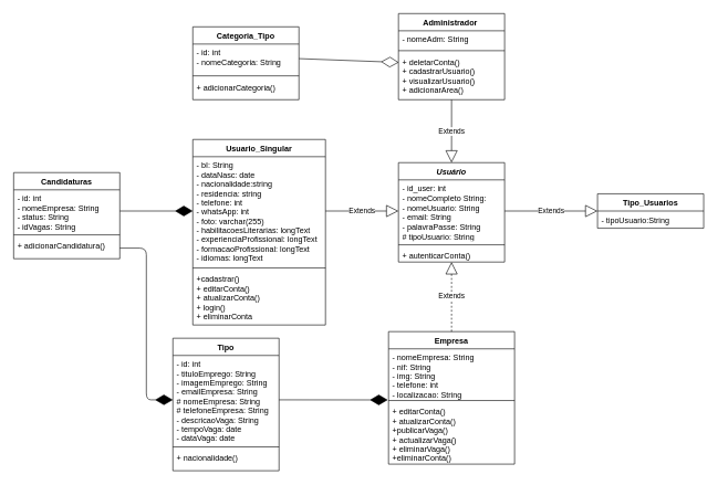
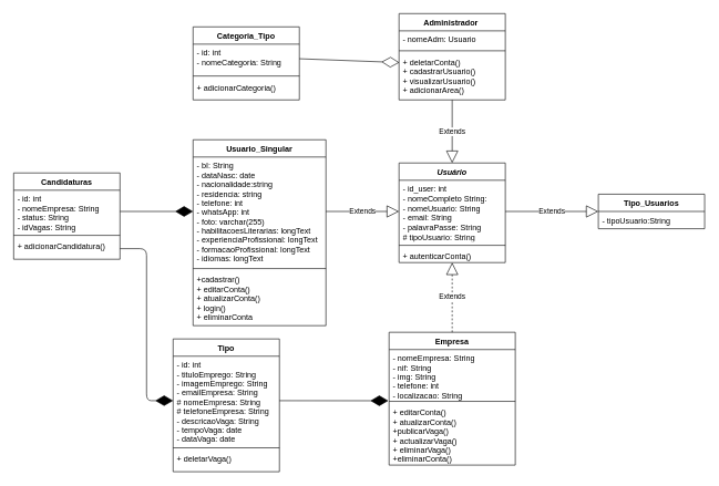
  <mxCell id="0" />
  <mxCell id="1" parent="0" />
  <mxCell id="2" value="Usuario_Singular" style="swimlane;fontStyle=1;align=center;verticalAlign=top;childLayout=stackLayout;horizontal=1;startSize=26;horizontalStack=0;resizeParent=1;resizeParentMax=0;resizeLast=0;collapsible=1;marginBottom=0;" parent="1" vertex="1"><mxGeometry x="290" y="210" width="200" height="280" as="geometry" /></mxCell>
  <mxCell id="3" value="- bI: String&#10;- dataNasc: date&#10;- nacionalidade:string&#10;- residencia: string&#10;- telefone: int&#10;- whatsApp: int&#10;- foto: varchar(255)&#10;- habilitacoesLiterarias: longText&#10;- experienciaProfissional: longText&#10;- formacaoProfissional: longText&#10;- idiomas: longText" style="text;strokeColor=none;fillColor=none;align=left;verticalAlign=top;spacingLeft=4;spacingRight=4;overflow=hidden;rotatable=0;points=[[0,0.5],[1,0.5]];portConstraint=eastwest;" parent="2" vertex="1"><mxGeometry y="26" width="200" height="164" as="geometry" /></mxCell>
  <mxCell id="4" value="" style="line;strokeWidth=1;fillColor=none;align=left;verticalAlign=middle;spacingTop=-1;spacingLeft=3;spacingRight=3;rotatable=0;labelPosition=right;points=[];portConstraint=eastwest;" parent="2" vertex="1"><mxGeometry y="190" width="200" height="8" as="geometry" /></mxCell>
  <mxCell id="5" value="+cadastrar()&#10;+ editarConta()&#10;+ atualizarConta()&#10;+ login()&#10;+ eliminarConta&#10;" style="text;strokeColor=none;fillColor=none;align=left;verticalAlign=top;spacingLeft=4;spacingRight=4;overflow=hidden;rotatable=0;points=[[0,0.5],[1,0.5]];portConstraint=eastwest;" parent="2" vertex="1"><mxGeometry y="198" width="200" height="82" as="geometry" /></mxCell>
  <mxCell id="6" value="Administrador " style="swimlane;fontStyle=1;align=center;verticalAlign=top;childLayout=stackLayout;horizontal=1;startSize=26;horizontalStack=0;resizeParent=1;resizeParentMax=0;resizeLast=0;collapsible=1;marginBottom=0;" parent="1" vertex="1"><mxGeometry x="600" y="20" width="160" height="130" as="geometry" /></mxCell>
- <mxCell id="7" value="- nomeAdm: String" style="text;strokeColor=none;fillColor=none;align=left;verticalAlign=top;spacingLeft=4;spacingRight=4;overflow=hidden;rotatable=0;points=[[0,0.5],[1,0.5]];portConstraint=eastwest;" parent="6" vertex="1"><mxGeometry y="26" width="160" height="26" as="geometry" /></mxCell>
+ <mxCell id="7" value="- nomeAdm: Usuario" style="text;strokeColor=none;fillColor=none;align=left;verticalAlign=top;spacingLeft=4;spacingRight=4;overflow=hidden;rotatable=0;points=[[0,0.5],[1,0.5]];portConstraint=eastwest;" parent="6" vertex="1"><mxGeometry y="26" width="160" height="26" as="geometry" /></mxCell>
  <mxCell id="8" value="" style="line;strokeWidth=1;fillColor=none;align=left;verticalAlign=middle;spacingTop=-1;spacingLeft=3;spacingRight=3;rotatable=0;labelPosition=right;points=[];portConstraint=eastwest;" parent="6" vertex="1"><mxGeometry y="52" width="160" height="8" as="geometry" /></mxCell>
  <mxCell id="9" value="+ deletarConta()&#10;+ cadastrarUsuario()&#10;+ visualizarUsuario()&#10;+ adicionarArea()" style="text;strokeColor=none;fillColor=none;align=left;verticalAlign=top;spacingLeft=4;spacingRight=4;overflow=hidden;rotatable=0;points=[[0,0.5],[1,0.5]];portConstraint=eastwest;" parent="6" vertex="1"><mxGeometry y="60" width="160" height="70" as="geometry" /></mxCell>
  <mxCell id="10" value="Empresa" style="swimlane;fontStyle=1;align=center;verticalAlign=top;childLayout=stackLayout;horizontal=1;startSize=26;horizontalStack=0;resizeParent=1;resizeParentMax=0;resizeLast=0;collapsible=1;marginBottom=0;" parent="1" vertex="1"><mxGeometry x="585" y="500" width="190" height="200" as="geometry" /></mxCell>
  <mxCell id="11" value="- nomeEmpresa: String&#10;- nif: String&#10;- img: String&#10;- telefone: int&#10;- localizacao: String" style="text;strokeColor=none;fillColor=none;align=left;verticalAlign=top;spacingLeft=4;spacingRight=4;overflow=hidden;rotatable=0;points=[[0,0.5],[1,0.5]];portConstraint=eastwest;" parent="10" vertex="1"><mxGeometry y="26" width="190" height="74" as="geometry" /></mxCell>
  <mxCell id="12" value="" style="line;strokeWidth=1;fillColor=none;align=left;verticalAlign=middle;spacingTop=-1;spacingLeft=3;spacingRight=3;rotatable=0;labelPosition=right;points=[];portConstraint=eastwest;" parent="10" vertex="1"><mxGeometry y="100" width="190" height="8" as="geometry" /></mxCell>
  <mxCell id="13" value="+ editarConta()&#10;+ atualizarConta()&#10;+publicarVaga()&#10;+ actualizarVaga()&#10;+ eliminarVaga()&#10;+eliminarConta()&#10;" style="text;strokeColor=none;fillColor=none;align=left;verticalAlign=top;spacingLeft=4;spacingRight=4;overflow=hidden;rotatable=0;points=[[0,0.5],[1,0.5]];portConstraint=eastwest;" parent="10" vertex="1"><mxGeometry y="108" width="190" height="92" as="geometry" /></mxCell>
  <mxCell id="14" value="Usuário" style="swimlane;fontStyle=3;align=center;verticalAlign=top;childLayout=stackLayout;horizontal=1;startSize=26;horizontalStack=0;resizeParent=1;resizeParentMax=0;resizeLast=0;collapsible=1;marginBottom=0;" parent="1" vertex="1"><mxGeometry x="600" y="245" width="160" height="150" as="geometry" /></mxCell>
  <mxCell id="15" value="- id_user: int&lt;br&gt;- nomeCompleto String:&lt;br&gt;- nomeUsuario: String&lt;br&gt;- email: String&lt;br&gt;- palavraPasse: String&lt;br&gt;# tipoUsuario: String" style="text;strokeColor=none;fillColor=none;align=left;verticalAlign=top;spacingLeft=4;spacingRight=4;overflow=hidden;rotatable=0;points=[[0,0.5],[1,0.5]];portConstraint=eastwest;html=1;" parent="14" vertex="1"><mxGeometry y="26" width="160" height="94" as="geometry" /></mxCell>
  <mxCell id="16" value="" style="line;strokeWidth=1;fillColor=none;align=left;verticalAlign=middle;spacingTop=-1;spacingLeft=3;spacingRight=3;rotatable=0;labelPosition=right;points=[];portConstraint=eastwest;" parent="14" vertex="1"><mxGeometry y="120" width="160" height="8" as="geometry" /></mxCell>
  <mxCell id="17" value="+ autenticarConta()" style="text;strokeColor=none;fillColor=none;align=left;verticalAlign=top;spacingLeft=4;spacingRight=4;overflow=hidden;rotatable=0;points=[[0,0.5],[1,0.5]];portConstraint=eastwest;" parent="14" vertex="1"><mxGeometry y="128" width="160" height="22" as="geometry" /></mxCell>
  <mxCell id="18" value="Tipo" style="swimlane;fontStyle=1;align=center;verticalAlign=top;childLayout=stackLayout;horizontal=1;startSize=26;horizontalStack=0;resizeParent=1;resizeParentMax=0;resizeLast=0;collapsible=1;marginBottom=0;" parent="1" vertex="1"><mxGeometry x="260" y="510" width="160" height="200" as="geometry" /></mxCell>
  <mxCell id="19" value="- id: int&#10;- tituloEmprego: String&#10;- imagemEmprego: String&#10;- emailEmpresa: String&#10;# nomeEmpresa: String&#10;# telefoneEmpresa: String&#10;- descricaoVaga: String&#10;- tempoVaga: date&#10;- dataVaga: date&#10;" style="text;strokeColor=none;fillColor=none;align=left;verticalAlign=top;spacingLeft=4;spacingRight=4;overflow=hidden;rotatable=0;points=[[0,0.5],[1,0.5]];portConstraint=eastwest;" parent="18" vertex="1"><mxGeometry y="26" width="160" height="134" as="geometry" /></mxCell>
  <mxCell id="20" value="" style="line;strokeWidth=1;fillColor=none;align=left;verticalAlign=middle;spacingTop=-1;spacingLeft=3;spacingRight=3;rotatable=0;labelPosition=right;points=[];portConstraint=eastwest;" parent="18" vertex="1"><mxGeometry y="160" width="160" height="8" as="geometry" /></mxCell>
- <mxCell id="21" value="+ nacionalidade()" style="text;strokeColor=none;fillColor=none;align=left;verticalAlign=top;spacingLeft=4;spacingRight=4;overflow=hidden;rotatable=0;points=[[0,0.5],[1,0.5]];portConstraint=eastwest;" parent="18" vertex="1"><mxGeometry y="168" width="160" height="32" as="geometry" /></mxCell>
+ <mxCell id="21" value="+ deletarVaga()" style="text;strokeColor=none;fillColor=none;align=left;verticalAlign=top;spacingLeft=4;spacingRight=4;overflow=hidden;rotatable=0;points=[[0,0.5],[1,0.5]];portConstraint=eastwest;" parent="18" vertex="1"><mxGeometry y="168" width="160" height="32" as="geometry" /></mxCell>
  <mxCell id="22" value="Tipo_Usuarios" style="swimlane;fontStyle=1;align=center;verticalAlign=top;childLayout=stackLayout;horizontal=1;startSize=26;horizontalStack=0;resizeParent=1;resizeParentMax=0;resizeLast=0;collapsible=1;marginBottom=0;" parent="1" vertex="1"><mxGeometry x="900" y="292" width="160" height="52" as="geometry" /></mxCell>
  <mxCell id="23" value="- tipoUsuario:String" style="text;strokeColor=none;fillColor=none;align=left;verticalAlign=top;spacingLeft=4;spacingRight=4;overflow=hidden;rotatable=0;points=[[0,0.5],[1,0.5]];portConstraint=eastwest;" parent="22" vertex="1"><mxGeometry y="26" width="160" height="26" as="geometry" /></mxCell>
  <mxCell id="24" value="Candidaturas" style="swimlane;fontStyle=1;align=center;verticalAlign=top;childLayout=stackLayout;horizontal=1;startSize=26;horizontalStack=0;resizeParent=1;resizeParentMax=0;resizeLast=0;collapsible=1;marginBottom=0;" parent="1" vertex="1"><mxGeometry x="20" y="260" width="160" height="130" as="geometry" /></mxCell>
  <mxCell id="25" value="- id: int&#10;- nomeEmpresa: String&#10;- status: String&#10;- idVagas: String&#10;" style="text;strokeColor=none;fillColor=none;align=left;verticalAlign=top;spacingLeft=4;spacingRight=4;overflow=hidden;rotatable=0;points=[[0,0.5],[1,0.5]];portConstraint=eastwest;" parent="24" vertex="1"><mxGeometry y="26" width="160" height="64" as="geometry" /></mxCell>
  <mxCell id="26" value="" style="line;strokeWidth=1;fillColor=none;align=left;verticalAlign=middle;spacingTop=-1;spacingLeft=3;spacingRight=3;rotatable=0;labelPosition=right;points=[];portConstraint=eastwest;" parent="24" vertex="1"><mxGeometry y="90" width="160" height="8" as="geometry" /></mxCell>
  <mxCell id="27" value="+ adicionarCandidatura()" style="text;strokeColor=none;fillColor=none;align=left;verticalAlign=top;spacingLeft=4;spacingRight=4;overflow=hidden;rotatable=0;points=[[0,0.5],[1,0.5]];portConstraint=eastwest;" parent="24" vertex="1"><mxGeometry y="98" width="160" height="32" as="geometry" /></mxCell>
  <mxCell id="28" value="Categoria_Tipo" style="swimlane;fontStyle=1;align=center;verticalAlign=top;childLayout=stackLayout;horizontal=1;startSize=26;horizontalStack=0;resizeParent=1;resizeParentMax=0;resizeLast=0;collapsible=1;marginBottom=0;" parent="1" vertex="1"><mxGeometry x="290" y="40" width="160" height="110" as="geometry" /></mxCell>
  <mxCell id="29" value="- id: int&#10;- nomeCategoria: String" style="text;strokeColor=none;fillColor=none;align=left;verticalAlign=top;spacingLeft=4;spacingRight=4;overflow=hidden;rotatable=0;points=[[0,0.5],[1,0.5]];portConstraint=eastwest;" parent="28" vertex="1"><mxGeometry y="26" width="160" height="44" as="geometry" /></mxCell>
  <mxCell id="30" value="" style="line;strokeWidth=1;fillColor=none;align=left;verticalAlign=middle;spacingTop=-1;spacingLeft=3;spacingRight=3;rotatable=0;labelPosition=right;points=[];portConstraint=eastwest;" parent="28" vertex="1"><mxGeometry y="70" width="160" height="8" as="geometry" /></mxCell>
  <mxCell id="31" value="+ adicionarCategoria()" style="text;strokeColor=none;fillColor=none;align=left;verticalAlign=top;spacingLeft=4;spacingRight=4;overflow=hidden;rotatable=0;points=[[0,0.5],[1,0.5]];portConstraint=eastwest;" parent="28" vertex="1"><mxGeometry y="78" width="160" height="32" as="geometry" /></mxCell>
  <mxCell id="32" value="" style="endArrow=diamondThin;endFill=1;endSize=24;html=1;entryX=0;entryY=0.5;entryDx=0;entryDy=0;exitX=1;exitY=0.5;exitDx=0;exitDy=0;" parent="1" source="25" target="3" edge="1"><mxGeometry width="160" relative="1" as="geometry"><mxPoint x="600" y="500" as="sourcePoint" /><mxPoint x="760" y="500" as="targetPoint" /></mxGeometry></mxCell>
  <mxCell id="33" value="Extends" style="endArrow=block;endSize=16;endFill=0;html=1;exitX=1;exitY=0.5;exitDx=0;exitDy=0;entryX=0;entryY=0.5;entryDx=0;entryDy=0;" edge="1" parent="1" source="15" target="22"><mxGeometry width="160" relative="1" as="geometry"><mxPoint x="420" y="310" as="sourcePoint" /><mxPoint x="580" y="310" as="targetPoint" /></mxGeometry></mxCell>
  <mxCell id="34" value="Extends" style="endArrow=block;endSize=16;endFill=0;html=1;exitX=1;exitY=0.5;exitDx=0;exitDy=0;entryX=0;entryY=0.5;entryDx=0;entryDy=0;" edge="1" parent="1" source="3" target="15"><mxGeometry width="160" relative="1" as="geometry"><mxPoint x="470" y="328" as="sourcePoint" /><mxPoint x="610" y="328" as="targetPoint" /></mxGeometry></mxCell>
  <mxCell id="35" value="Extends" style="endArrow=block;endSize=16;endFill=0;html=1;exitX=0.5;exitY=0;exitDx=0;exitDy=0;dashed=1;" edge="1" parent="1" source="10" target="17"><mxGeometry width="160" relative="1" as="geometry"><mxPoint x="420" y="310" as="sourcePoint" /><mxPoint x="580" y="310" as="targetPoint" /></mxGeometry></mxCell>
  <mxCell id="36" value="Extends" style="endArrow=block;endSize=16;endFill=0;html=1;entryX=0.5;entryY=0;entryDx=0;entryDy=0;" edge="1" parent="1" target="14"><mxGeometry width="160" relative="1" as="geometry"><mxPoint x="680" y="150" as="sourcePoint" /><mxPoint x="690" y="405" as="targetPoint" /></mxGeometry></mxCell>
  <mxCell id="37" value="" style="endArrow=diamondThin;endFill=0;endSize=24;html=1;exitX=1;exitY=0.5;exitDx=0;exitDy=0;entryX=0.003;entryY=0.196;entryDx=0;entryDy=0;entryPerimeter=0;" edge="1" parent="1" source="29" target="9"><mxGeometry width="160" relative="1" as="geometry"><mxPoint x="420" y="310" as="sourcePoint" /><mxPoint x="580" y="310" as="targetPoint" /></mxGeometry></mxCell>
  <mxCell id="38" value="" style="endArrow=diamondThin;endFill=1;endSize=24;html=1;entryX=-0.006;entryY=1.042;entryDx=0;entryDy=0;exitX=1;exitY=0.5;exitDx=0;exitDy=0;entryPerimeter=0;" edge="1" parent="1" source="19" target="11"><mxGeometry width="160" relative="1" as="geometry"><mxPoint x="420" y="330" as="sourcePoint" /><mxPoint x="580" y="330" as="targetPoint" /></mxGeometry></mxCell>
  <mxCell id="39" value="" style="endArrow=diamondThin;endFill=1;endSize=24;html=1;entryX=0;entryY=0.5;entryDx=0;entryDy=0;exitX=1;exitY=0.5;exitDx=0;exitDy=0;edgeStyle=orthogonalEdgeStyle;" edge="1" parent="1" source="27" target="19"><mxGeometry width="160" relative="1" as="geometry"><mxPoint x="420" y="470" as="sourcePoint" /><mxPoint x="580" y="470" as="targetPoint" /></mxGeometry></mxCell>
